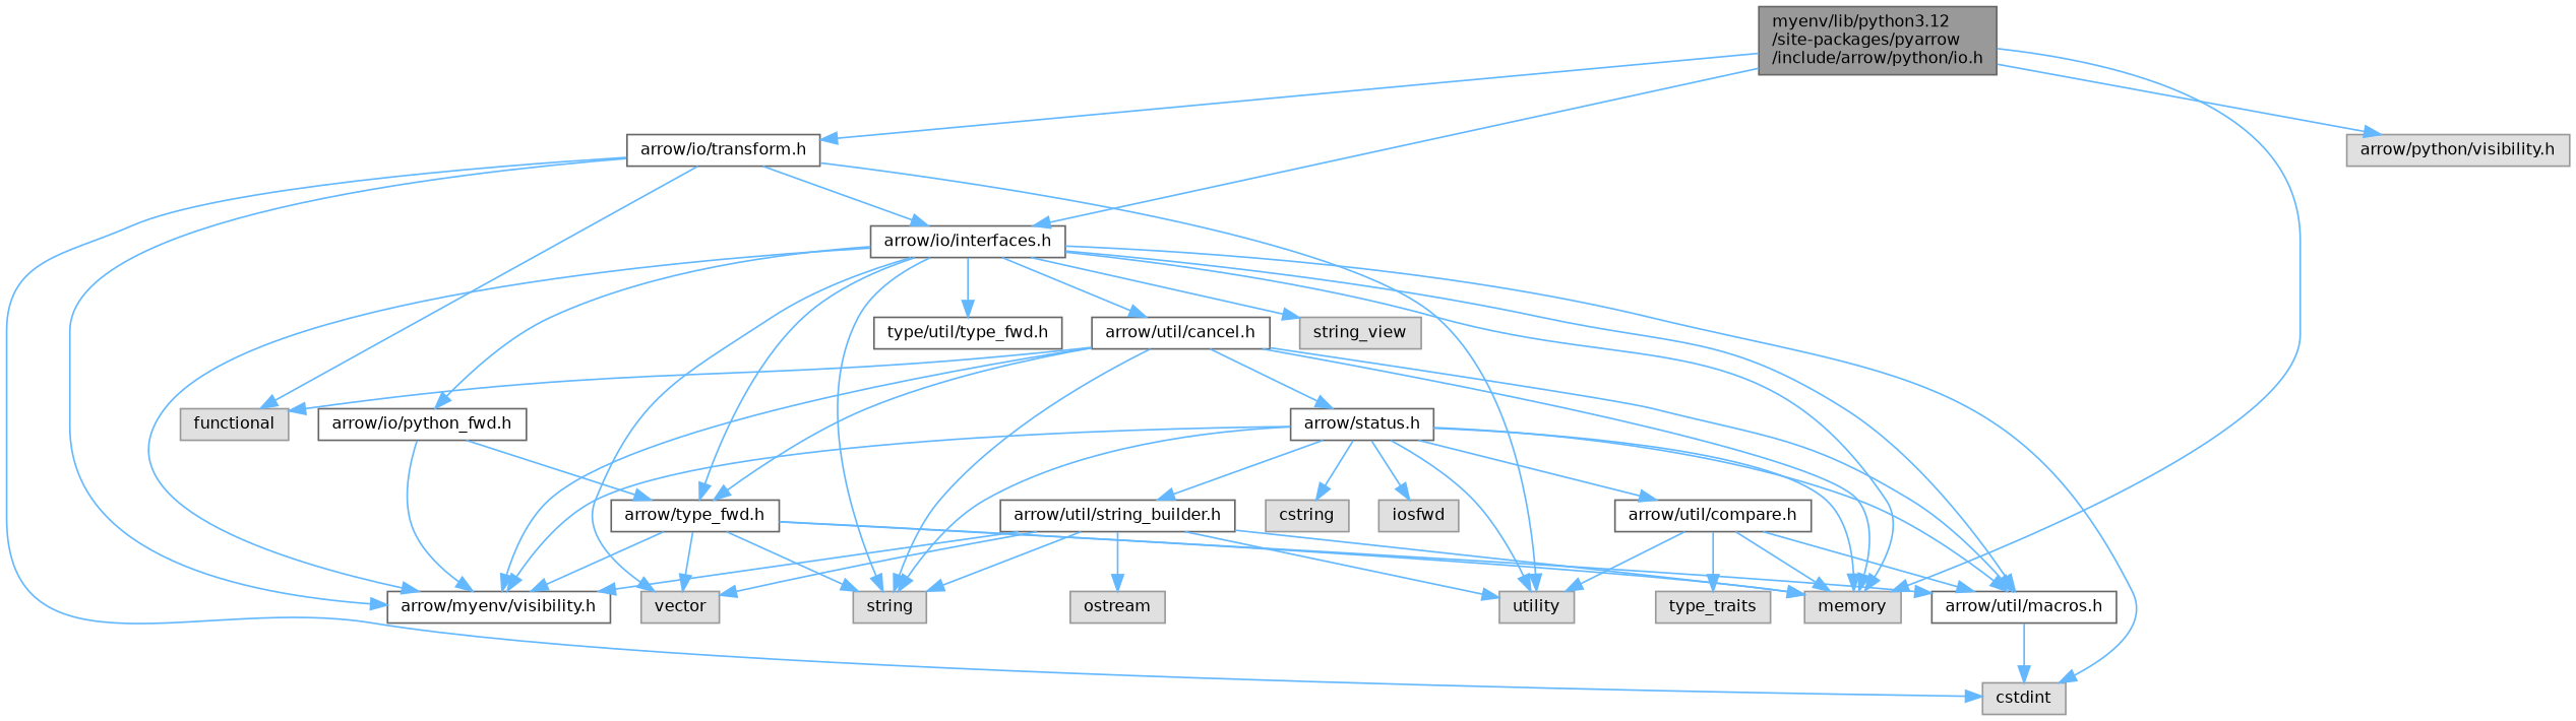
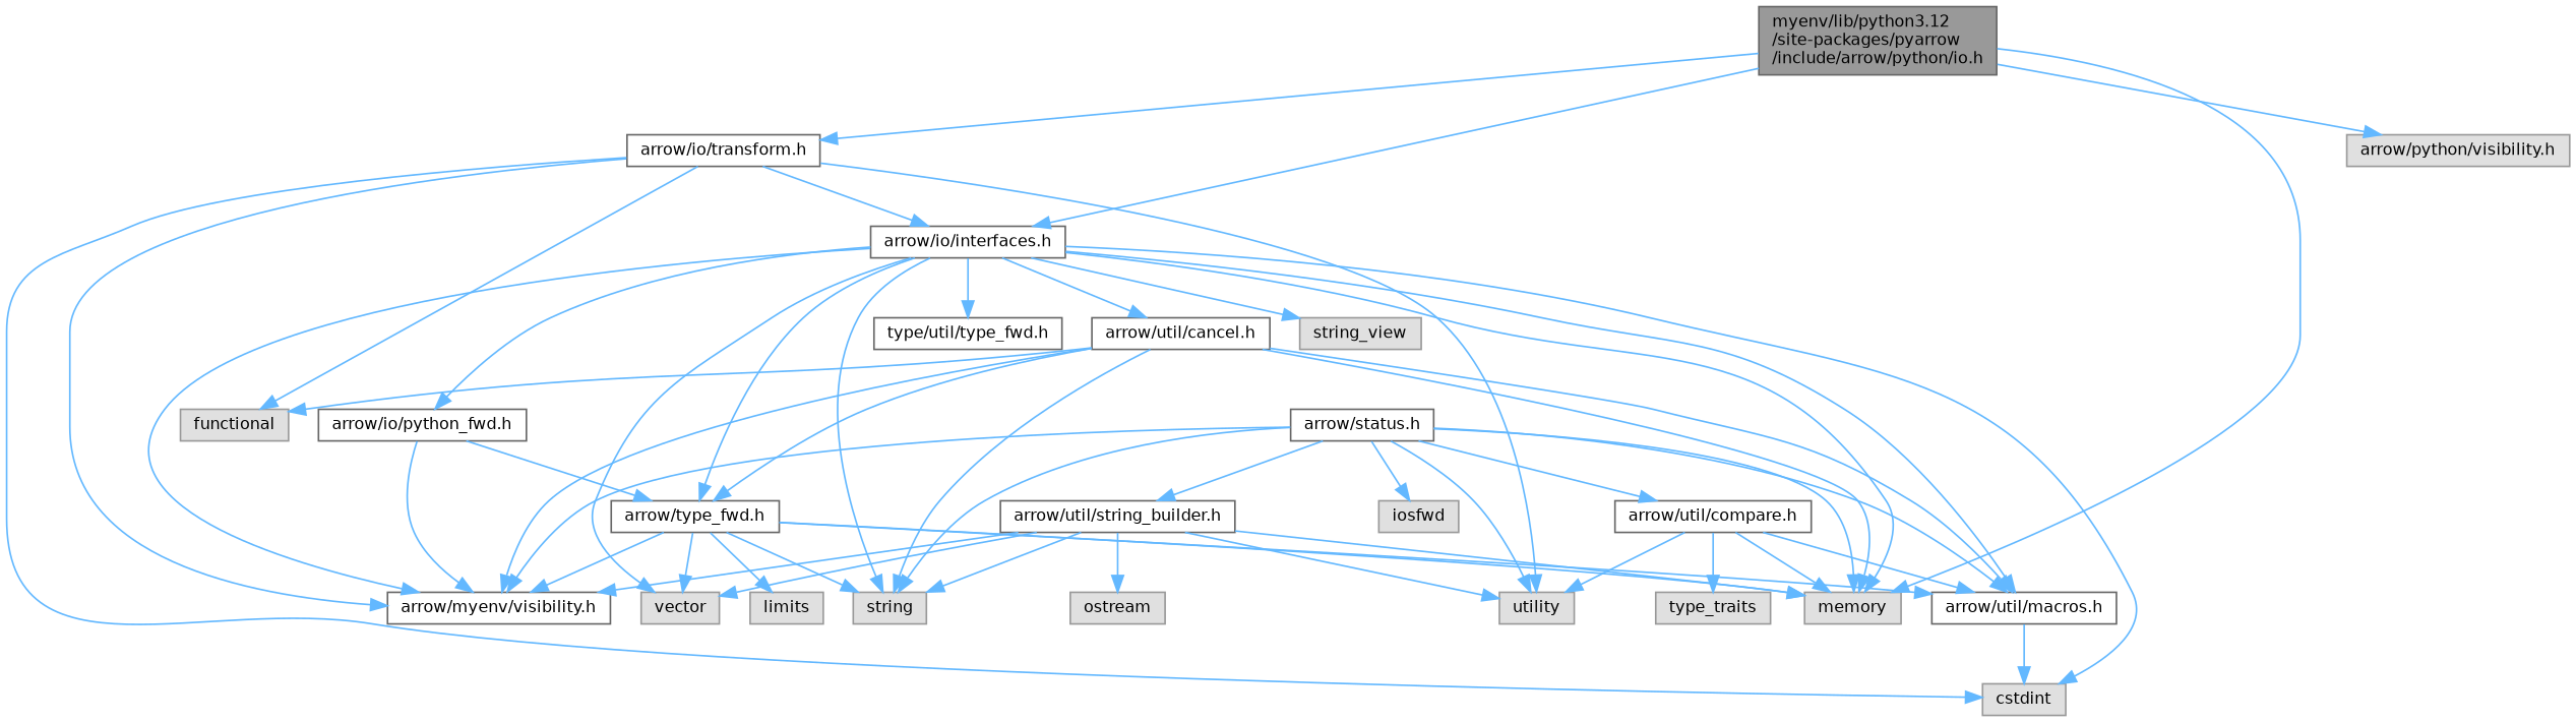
  digraph {
    node [color=grey60 fillcolor="#E0E0E0" fontname=Helvetica fontsize=10 shape=box style=filled]
    edge [color=steelblue1 fontname=Helvetica fontsize=10 labelfontname=Helvetica labelfontsize=10 style=solid]
    n1 [color=gray40 fillcolor=grey60 fontcolor=black height=0.2 label="myenv/lib/python3.12\l/site-packages/pyarrow\l/include/arrow/python/io.h" width=0.4]
    n2 [height=0.2 label=memory width=0.4]
    n3 [color=grey40 fillcolor=white height=0.2 label="arrow/io/interfaces.h" width=0.4]
    n4 [color=grey40 fillcolor=white height=0.2 label="arrow/io/transform.h" width=0.4]
    n5 [height=0.2 label="arrow/python/visibility.h" width=0.4]
    n6 [height=0.2 label=cstdint width=0.4]
    n7 [height=0.2 label=string width=0.4]
    n8 [height=0.2 label=string_view width=0.4]
    n9 [height=0.2 label=vector width=0.4]
    n10 [color=grey40 fillcolor=white height=0.2 label="arrow/io/python_fwd.h" width=0.4]
    n11 [color=grey40 fillcolor=white height=0.2 label="arrow/type_fwd.h" width=0.4]
    n12 [color=grey40 fillcolor=white height=0.2 label="arrow/util/macros.h" width=0.4]
    n13 [color=grey40 fillcolor=white height=0.2 label="arrow/myenv/visibility.h" width=0.4]
    n14 [color=grey40 fillcolor=white height=0.2 label="arrow/util/cancel.h" width=0.4]
    n15 [color=grey40 fillcolor=white height=0.2 label="type/util/type_fwd.h" width=0.4]
    n16 [height=0.2 label=functional width=0.4]
    n17 [height=0.2 label=utility width=0.4]
+   n18 [height=0.2 label=limits width=0.4]
    n19 [color=grey40 fillcolor=white height=0.2 label="arrow/status.h" width=0.4]
-   n20 [height=0.2 label=cstring width=0.4]
    n21 [height=0.2 label=iosfwd width=0.4]
    n22 [color=grey40 fillcolor=white height=0.2 label="arrow/util/compare.h" width=0.4]
    n23 [color=grey40 fillcolor=white height=0.2 label="arrow/util/string_builder.h" width=0.4]
    n24 [height=0.2 label=type_traits width=0.4]
    n25 [height=0.2 label=ostream width=0.4]
    n1 -> n2
    n1 -> n3
    n1 -> n4
    n1 -> n5
    n3 -> n2
    n3 -> n6
    n3 -> n7
    n3 -> n8
    n3 -> n9
    n3 -> n10
    n3 -> n11
    n3 -> n12
    n3 -> n13
    n3 -> n14
    n3 -> n15
    n4 -> n3
    n4 -> n6
    n4 -> n13
    n4 -> n16
    n4 -> n17
    n10 -> n11
    n10 -> n13
    n11 -> n2
    n11 -> n7
    n11 -> n9
    n11 -> n12
    n11 -> n13
+   n11 -> n18
    n12 -> n6
    n14 -> n2
    n14 -> n7
    n14 -> n11
    n14 -> n12
    n14 -> n13
    n14 -> n16
-   n14 -> n19
    n19 -> n2
    n19 -> n7
    n19 -> n12
    n19 -> n13
    n19 -> n17
-   n19 -> n20
    n19 -> n21
    n19 -> n22
    n19 -> n23
    n22 -> n2
    n22 -> n12
    n22 -> n17
    n22 -> n24
    n23 -> n2
    n23 -> n7
    n23 -> n9
    n23 -> n13
    n23 -> n17
    n23 -> n25
  }
